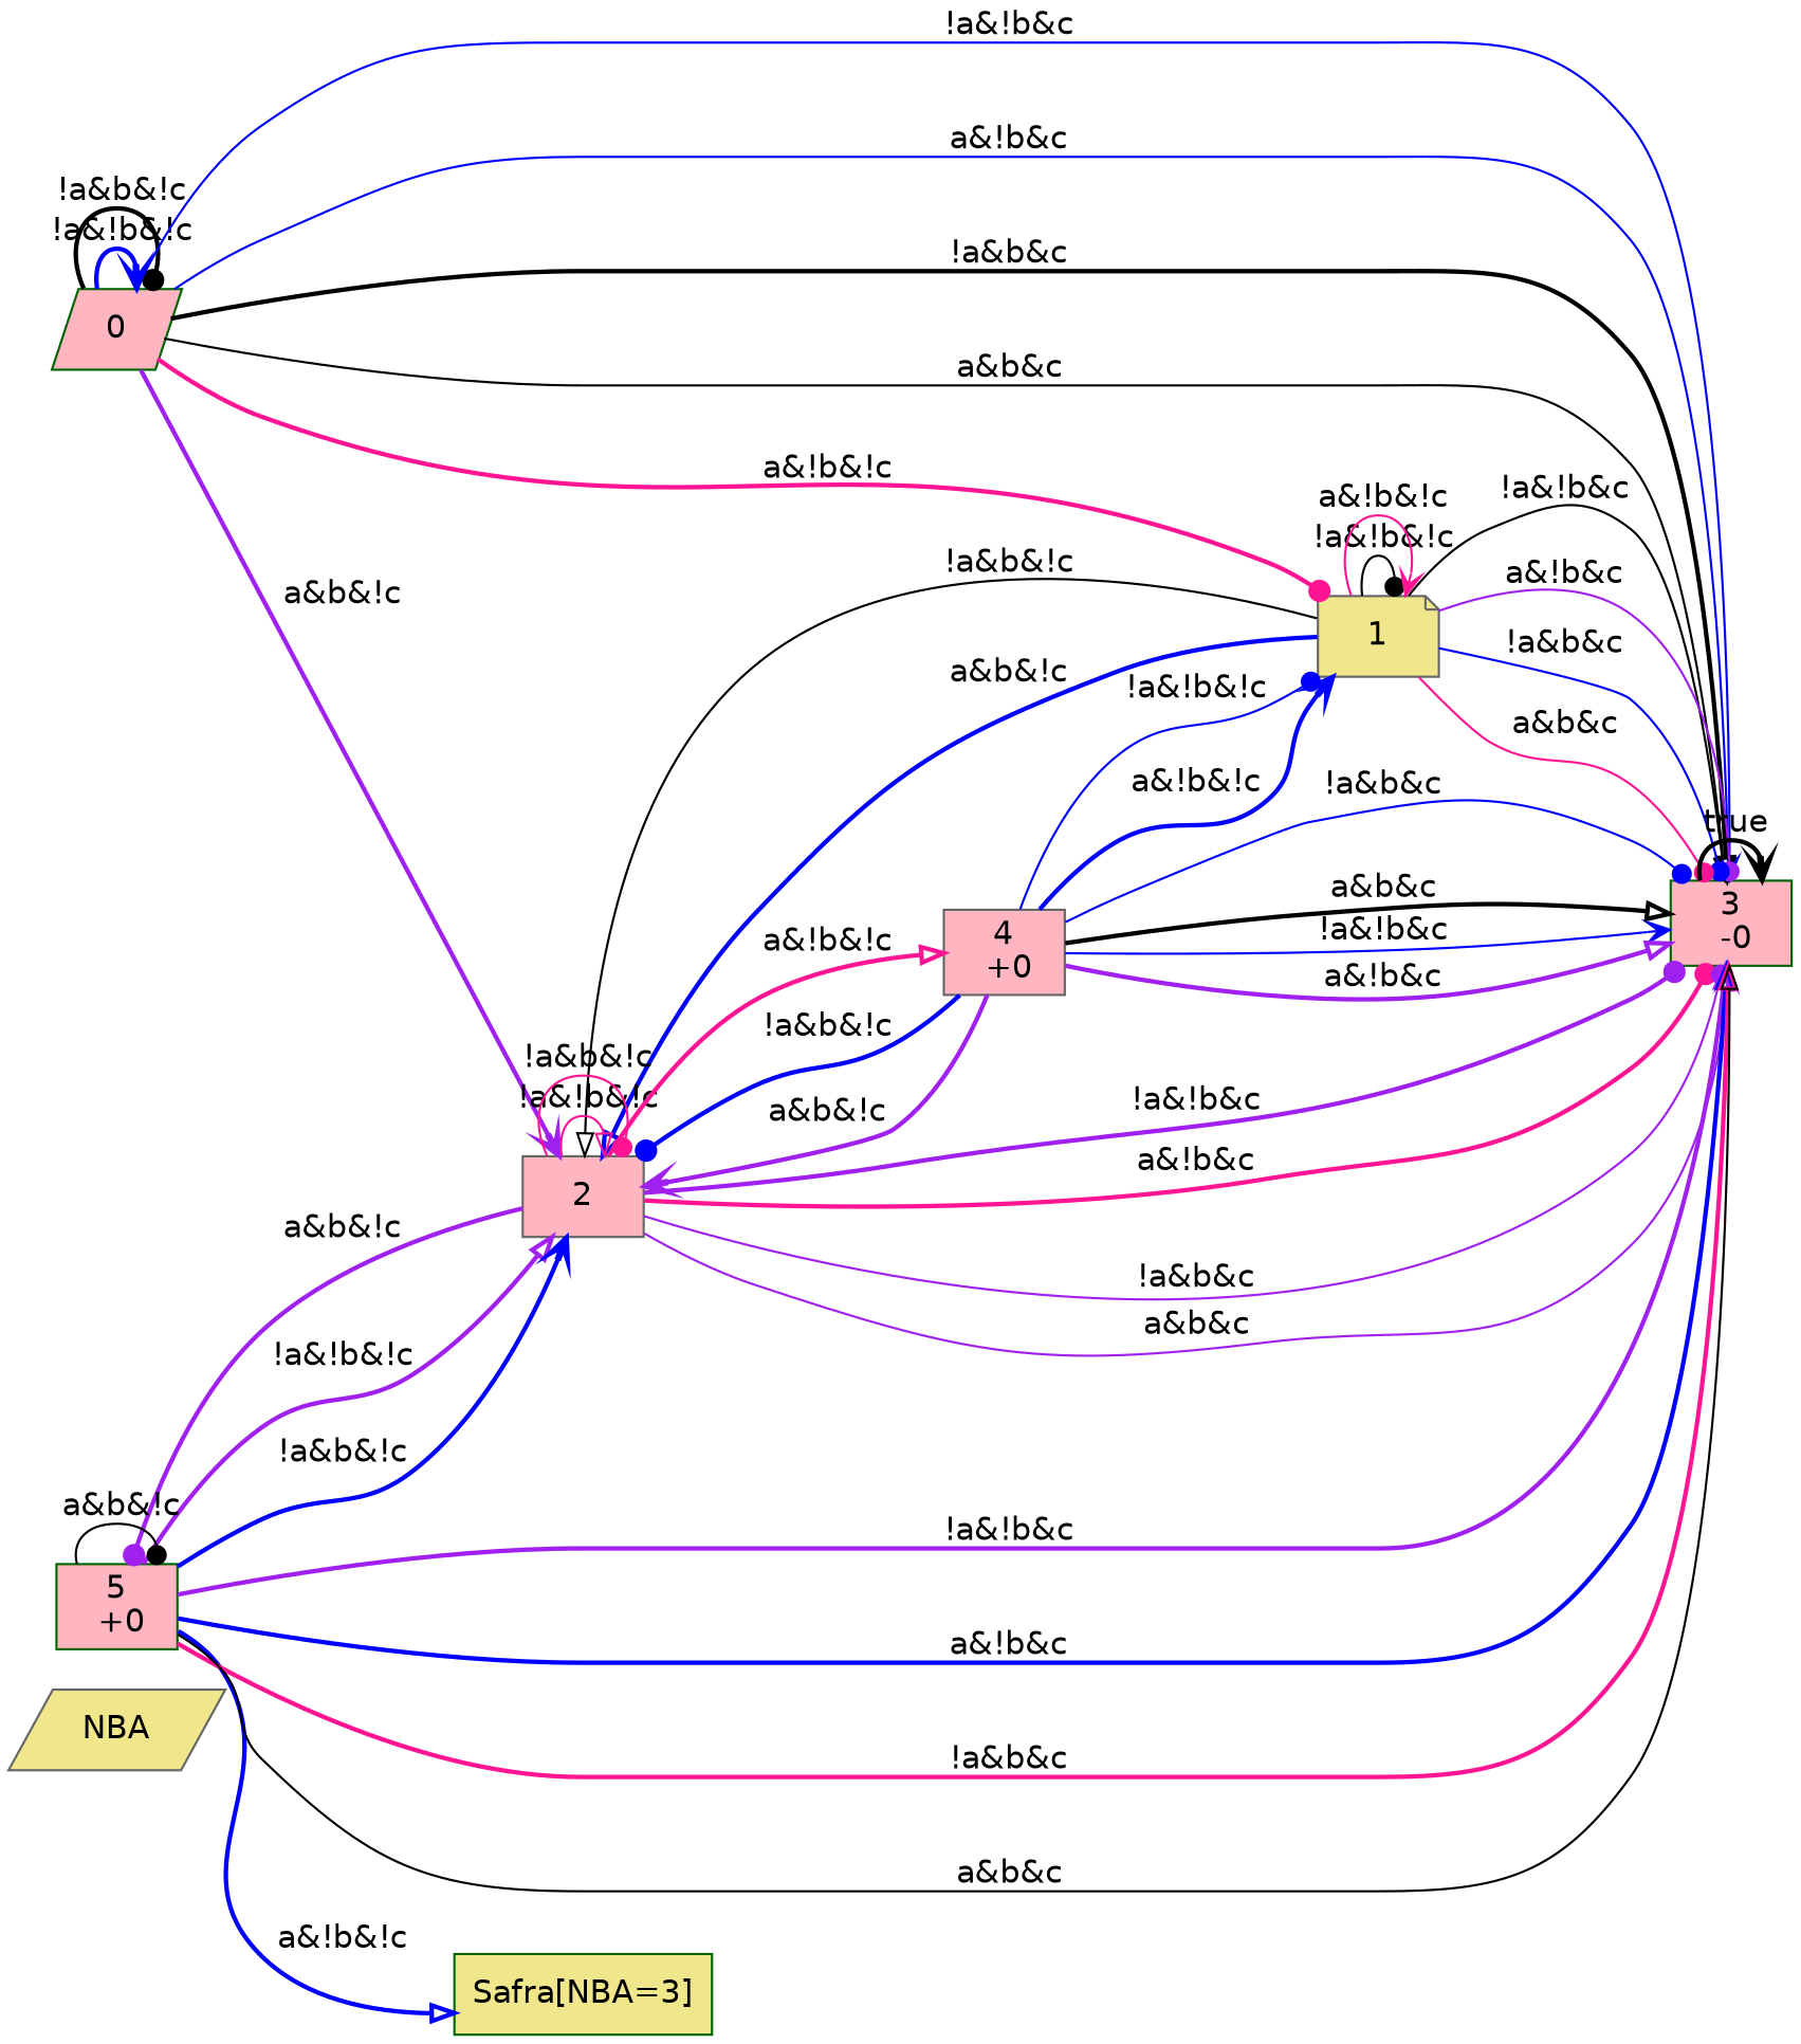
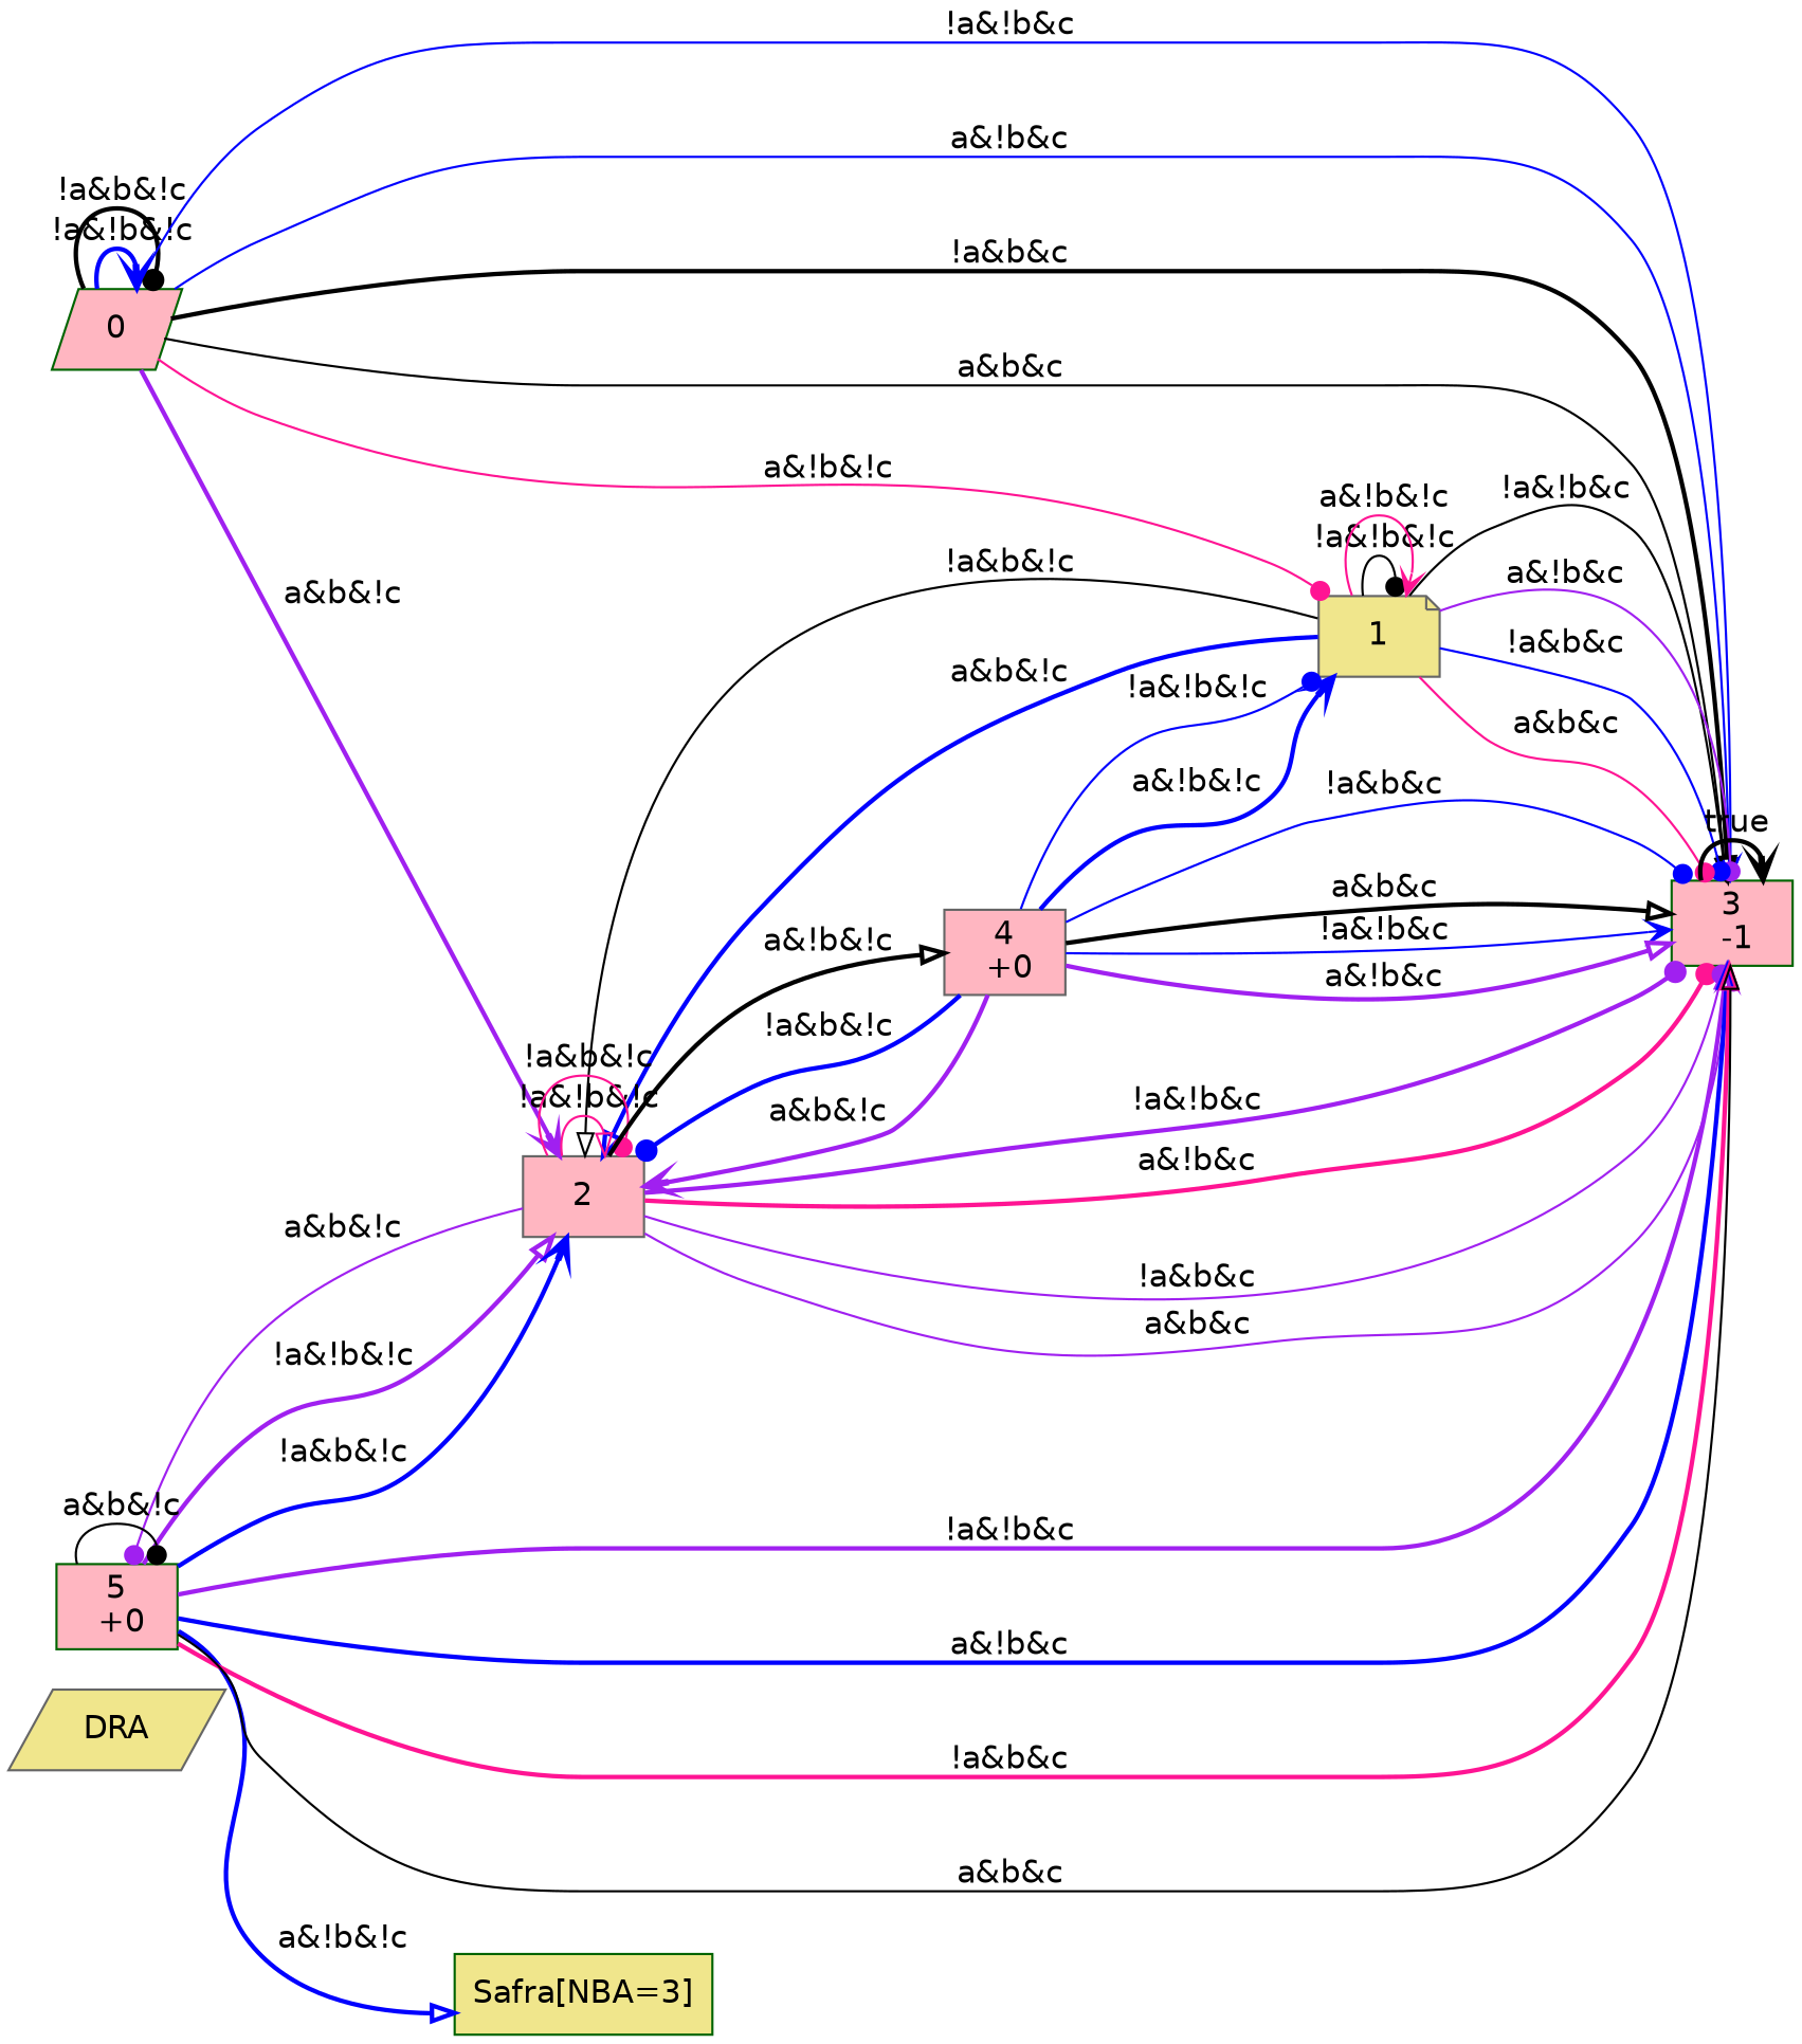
  digraph {
    rankdir=LR
    node [color=gray40 fillcolor=lightpink fontname=Helvetica shape=box style=filled]
    edge [arrowhead=onormal color=blue constraints=false fontname=Helvetica style=bold]
-   n1 [fillcolor=khaki label=NBA shape=parallelogram]
+   n1 [fillcolor=khaki label=DRA shape=parallelogram]
    n2 [color=darkgreen fillcolor=khaki label="Safra[NBA=3]"]
    n3 [color=darkgreen label=0 shape=parallelogram]
    n4 [fillcolor=khaki label=1 shape=note]
    n5 [label=2]
-   n6 [color=darkgreen label="3\n -0"]
+   n6 [color=darkgreen label="3\n -1"]
    n7 [label="4\n +0"]
    n8 [color=darkgreen label="5\n +0"]
    n3 -> n3 [arrowhead=vee label=" !a&!b&!c"]
    n3 -> n3 [arrowhead=dot color=black label=" !a&b&!c"]
-   n3 -> n4 [arrowhead=dot color=deeppink label=" a&!b&!c"]
+   n3 -> n4 [arrowhead=dot color=deeppink label=" a&!b&!c" style=solid]
    n3 -> n5 [arrowhead=vee color=purple label=" a&b&!c"]
    n3 -> n6 [label=" !a&!b&c" style=solid]
    n3 -> n6 [arrowhead=vee label=" a&!b&c" style=solid]
    n3 -> n6 [color=black label=" !a&b&c"]
    n3 -> n6 [color=black label=" a&b&c" style=solid]
    n4 -> n4 [arrowhead=dot color=black label=" !a&!b&!c" style=solid]
    n4 -> n4 [arrowhead=vee color=deeppink label=" a&!b&!c" style=solid]
    n4 -> n5 [color=black label=" !a&b&!c" style=solid]
    n4 -> n5 [label=" a&b&!c"]
    n4 -> n6 [color=black label=" !a&!b&c" style=solid]
    n4 -> n6 [arrowhead=dot color=purple label=" a&!b&c" style=solid]
    n4 -> n6 [arrowhead=dot label=" !a&b&c" style=solid]
    n4 -> n6 [arrowhead=dot color=deeppink label=" a&b&c" style=solid]
    n5 -> n5 [color=deeppink label=" !a&!b&!c" style=solid]
    n5 -> n5 [arrowhead=dot color=deeppink label=" !a&b&!c" style=solid]
    n5 -> n6 [arrowhead=dot color=purple label=" !a&!b&c"]
    n5 -> n6 [arrowhead=dot color=deeppink label=" a&!b&c"]
    n5 -> n6 [arrowhead=dot color=purple label=" !a&b&c" style=solid]
    n5 -> n6 [arrowhead=vee color=purple label=" a&b&c" style=solid]
-   n5 -> n7 [color=deeppink label=" a&!b&!c"]
-   n5 -> n8 [arrowhead=dot color=purple label=" a&b&!c"]
+   n5 -> n7 [color=black label=" a&!b&!c"]
+   n5 -> n8 [arrowhead=dot color=purple label=" a&b&!c" style=solid]
    n6 -> n6 [arrowhead=vee color=black label=" true"]
    n7 -> n4 [arrowhead=dot label=" !a&!b&!c" style=solid]
    n7 -> n4 [arrowhead=vee label=" a&!b&!c"]
    n7 -> n5 [arrowhead=dot label=" !a&b&!c"]
    n7 -> n5 [arrowhead=vee color=purple label=" a&b&!c"]
    n7 -> n6 [arrowhead=vee label=" !a&!b&c" style=solid]
    n7 -> n6 [color=purple label=" a&!b&c"]
    n7 -> n6 [arrowhead=dot label=" !a&b&c" style=solid]
    n7 -> n6 [color=black label=" a&b&c"]
    n8 -> n2 [label=" a&!b&!c"]
    n8 -> n5 [color=purple label=" !a&!b&!c"]
    n8 -> n5 [arrowhead=vee label=" !a&b&!c"]
    n8 -> n6 [color=purple label=" !a&!b&c"]
    n8 -> n6 [label=" a&!b&c"]
    n8 -> n6 [color=deeppink label=" !a&b&c"]
    n8 -> n6 [color=black label=" a&b&c" style=solid]
    n8 -> n8 [arrowhead=dot color=black label=" a&b&!c" style=solid]
  }
